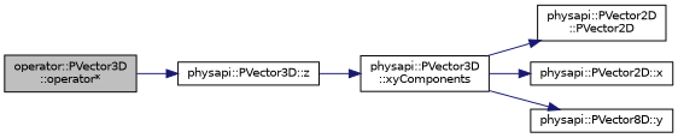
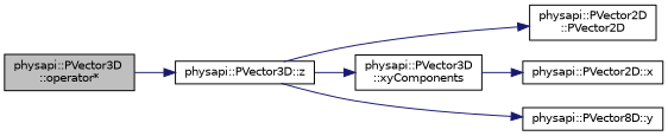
  digraph {
    rankdir=LR
    node [color=black fillcolor=white fontname=Helvetica fontsize=10 shape=record style=filled]
    edge [color=midnightblue fontname=Helvetica fontsize=10 labelfontname=Helvetica labelfontsize=10 style=solid]
-   n1 [fillcolor=grey75 fontcolor=black height=0.2 label="operator::PVector3D\l::operator*" width=0.4]
+   n1 [fillcolor=grey75 fontcolor=black height=0.2 label="physapi::PVector3D\l::operator*" width=0.4]
    n2 [height=0.2 label="physapi::PVector3D::z" width=0.4]
    n3 [height=0.2 label="physapi::PVector3D\l::xyComponents" width=0.4]
    n4 [height=0.2 label="physapi::PVector2D\l::PVector2D" width=0.4]
    n5 [height=0.2 label="physapi::PVector2D::x" width=0.4]
    n6 [height=0.2 label="physapi::PVector8D::y" width=0.4]
    n1 -> n2
    n2 -> n3
-   n3 -> n4
+   n2 -> n4
    n3 -> n5
-   n3 -> n6
+   n2 -> n6
  }
